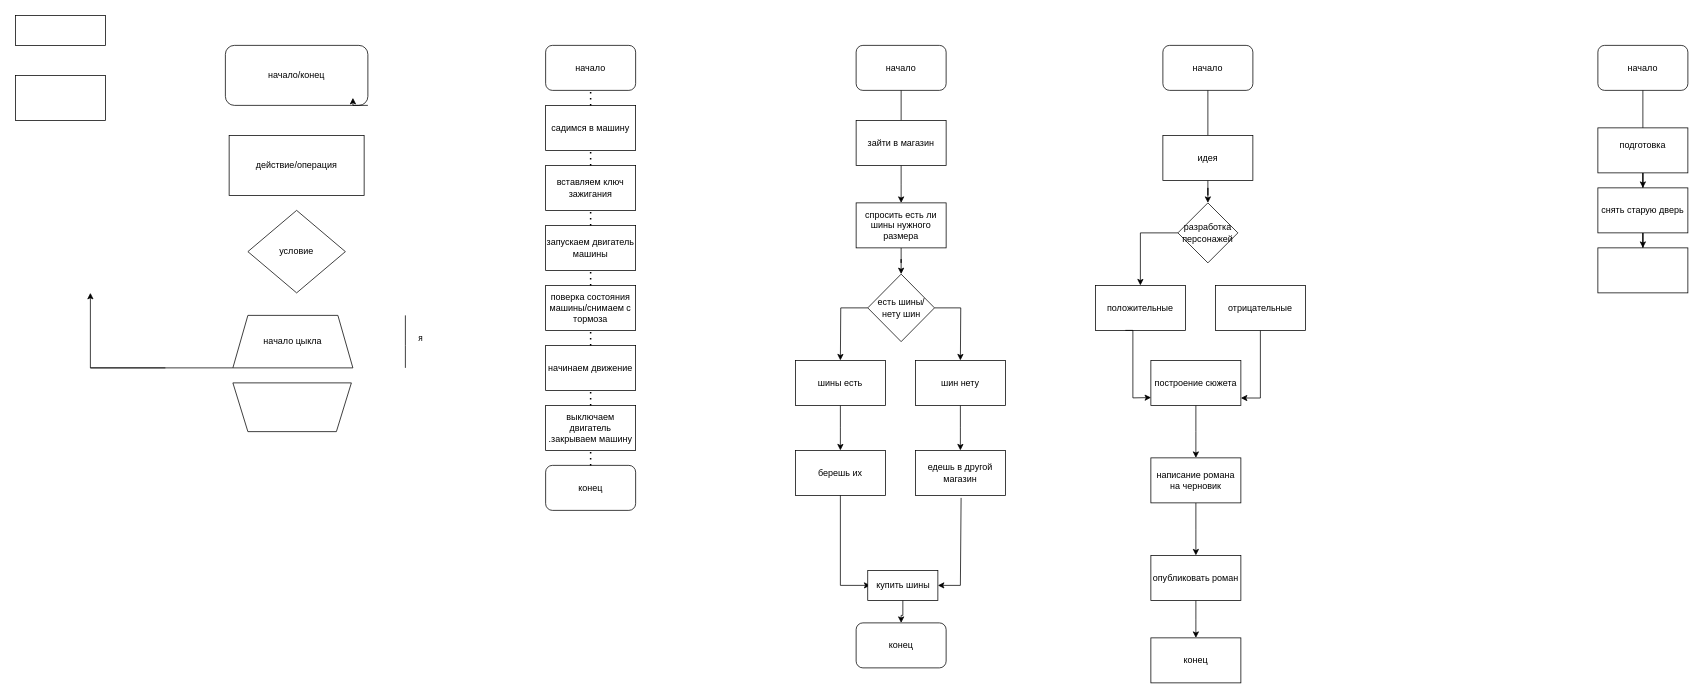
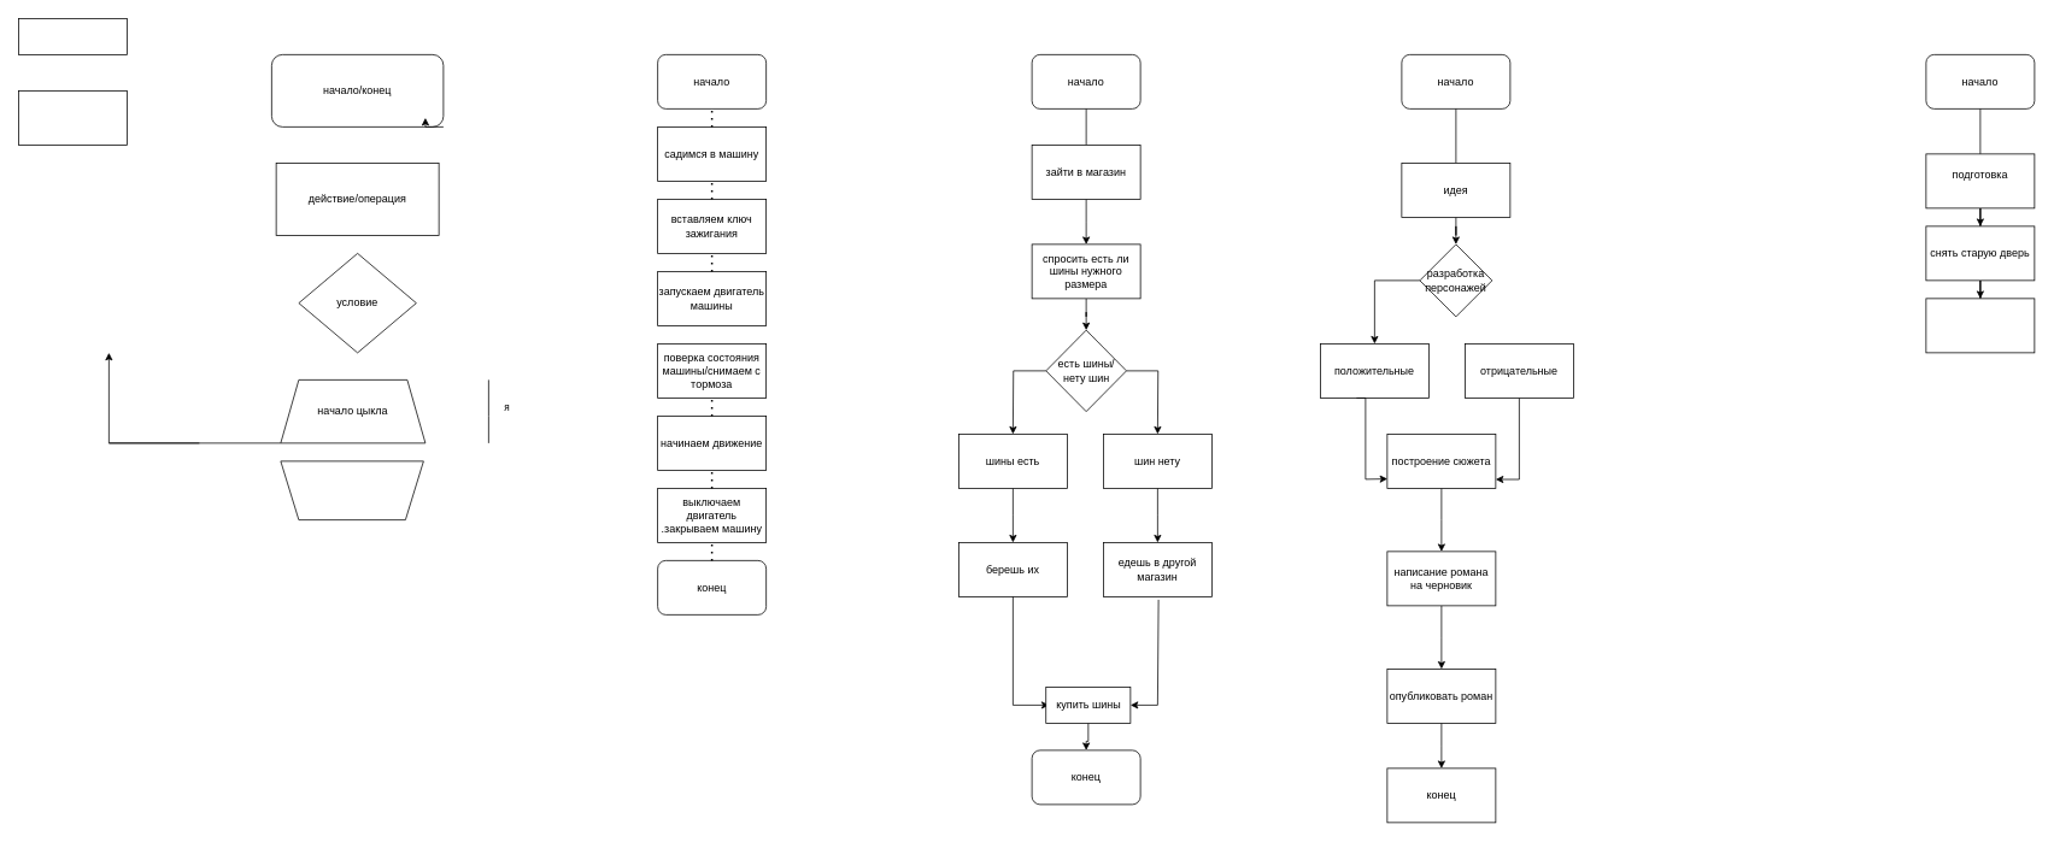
  <mxCell id="0" />
  <mxCell id="1" parent="0" />
  <mxCell id="2" value="" style="rounded=0;whiteSpace=wrap;html=1;" vertex="1" parent="1"><mxGeometry x="20" y="20" width="120" height="40" as="geometry" /></mxCell>
  <mxCell id="3" value="" style="rounded=0;whiteSpace=wrap;html=1;" vertex="1" parent="1"><mxGeometry x="20" y="100" width="120" height="60" as="geometry" /></mxCell>
  <mxCell id="4" value="начало/конец" style="rounded=1;whiteSpace=wrap;html=1;" vertex="1" parent="1"><mxGeometry x="300" y="60" width="190" height="80" as="geometry" /></mxCell>
  <mxCell id="5" value="действие/операция" style="rounded=0;whiteSpace=wrap;html=1;" vertex="1" parent="1"><mxGeometry x="305" y="180" width="180" height="80" as="geometry" /></mxCell>
  <mxCell id="6" value="условие" style="rhombus;whiteSpace=wrap;html=1;" vertex="1" parent="1"><mxGeometry x="330" y="280" width="130" height="110" as="geometry" /></mxCell>
  <mxCell id="7" style="edgeStyle=orthogonalEdgeStyle;rounded=0;orthogonalLoop=1;jettySize=auto;html=1;exitX=1;exitY=1;exitDx=0;exitDy=0;entryX=0.895;entryY=0.875;entryDx=0;entryDy=0;entryPerimeter=0;" edge="1" parent="1" source="4" target="4"><mxGeometry relative="1" as="geometry" /></mxCell>
  <mxCell id="8" value="начало цыкла" style="shape=trapezoid;perimeter=trapezoidPerimeter;whiteSpace=wrap;html=1;fixedSize=1;" vertex="1" parent="1"><mxGeometry x="310" y="420" width="160" height="70" as="geometry" /></mxCell>
  <mxCell id="9" value="" style="shape=trapezoid;perimeter=trapezoidPerimeter;whiteSpace=wrap;html=1;fixedSize=1;rotation=-180;flipV=0;flipH=1;" vertex="1" parent="1"><mxGeometry x="310" y="510" width="158" height="65" as="geometry" /></mxCell>
  <mxCell id="10" value="" style="endArrow=classic;html=1;rounded=0;" edge="1" parent="1"><mxGeometry width="50" height="50" relative="1" as="geometry"><mxPoint x="120" y="490" as="sourcePoint" /><mxPoint x="120" y="390" as="targetPoint" /><Array as="points" /></mxGeometry></mxCell>
  <mxCell id="11" value="" style="endArrow=none;html=1;rounded=0;entryX=0;entryY=1;entryDx=0;entryDy=0;" edge="1" parent="1" target="8"><mxGeometry width="50" height="50" relative="1" as="geometry"><mxPoint x="220" y="490" as="sourcePoint" /><mxPoint x="260" y="430" as="targetPoint" /><Array as="points"><mxPoint x="120" y="490" /></Array></mxGeometry></mxCell>
  <mxCell id="12" value="я" style="endArrow=none;html=1;rounded=0;" edge="1" parent="1"><mxGeometry x="0.143" y="-20" width="50" height="50" relative="1" as="geometry"><mxPoint x="540" y="490" as="sourcePoint" /><mxPoint x="540" y="420" as="targetPoint" /><Array as="points"><mxPoint x="540" y="460" /></Array><mxPoint as="offset" /></mxGeometry></mxCell>
  <mxCell id="13" value="начало" style="rounded=1;whiteSpace=wrap;html=1;" vertex="1" parent="1"><mxGeometry x="727" y="60" width="120" height="60" as="geometry" /></mxCell>
  <mxCell id="14" value="конец" style="rounded=1;whiteSpace=wrap;html=1;" vertex="1" parent="1"><mxGeometry x="727" y="620" width="120" height="60" as="geometry" /></mxCell>
  <mxCell id="15" value="садимся в машину" style="rounded=0;whiteSpace=wrap;html=1;" vertex="1" parent="1"><mxGeometry x="727" y="140" width="120" height="60" as="geometry" /></mxCell>
  <mxCell id="16" value="" style="endArrow=none;dashed=1;html=1;dashPattern=1 3;strokeWidth=2;rounded=0;" edge="1" parent="1" source="15"><mxGeometry width="50" height="50" relative="1" as="geometry"><mxPoint x="787" y="119.289" as="sourcePoint" /><mxPoint x="787" y="120" as="targetPoint" /></mxGeometry></mxCell>
  <mxCell id="17" value="вставляем ключ зажигания" style="rounded=0;whiteSpace=wrap;html=1;" vertex="1" parent="1"><mxGeometry x="727" y="220" width="120" height="60" as="geometry" /></mxCell>
  <mxCell id="18" value="запускаем двигатель машины" style="rounded=0;whiteSpace=wrap;html=1;" vertex="1" parent="1"><mxGeometry x="727" y="300" width="120" height="60" as="geometry" /></mxCell>
  <mxCell id="19" value="" style="endArrow=none;dashed=1;html=1;dashPattern=1 3;strokeWidth=2;rounded=0;entryX=0.5;entryY=1;entryDx=0;entryDy=0;" edge="1" parent="1" target="15"><mxGeometry width="50" height="50" relative="1" as="geometry"><mxPoint x="787" y="220" as="sourcePoint" /><mxPoint x="810" y="190" as="targetPoint" /></mxGeometry></mxCell>
  <mxCell id="20" value="поверка состояния машины/снимаем с тормоза" style="rounded=0;whiteSpace=wrap;html=1;" vertex="1" parent="1"><mxGeometry x="727" y="380" width="120" height="60" as="geometry" /></mxCell>
  <mxCell id="21" value="" style="endArrow=none;dashed=1;html=1;dashPattern=1 3;strokeWidth=2;rounded=0;entryX=0.5;entryY=1;entryDx=0;entryDy=0;exitX=0.5;exitY=0;exitDx=0;exitDy=0;" edge="1" parent="1" source="18" target="17"><mxGeometry width="50" height="50" relative="1" as="geometry"><mxPoint x="770" y="330" as="sourcePoint" /><mxPoint x="820" y="280" as="targetPoint" /></mxGeometry></mxCell>
- <mxCell id="22" value="" style="endArrow=none;dashed=1;html=1;dashPattern=1 3;strokeWidth=2;rounded=0;entryX=0.5;entryY=1;entryDx=0;entryDy=0;exitX=0.5;exitY=0;exitDx=0;exitDy=0;" edge="1" parent="1" source="20" target="18"><mxGeometry width="50" height="50" relative="1" as="geometry"><mxPoint x="770" y="410" as="sourcePoint" /><mxPoint x="820" y="360" as="targetPoint" /></mxGeometry></mxCell>
  <mxCell id="23" value="начинаем движение" style="rounded=0;whiteSpace=wrap;html=1;" vertex="1" parent="1"><mxGeometry x="727" y="460" width="120" height="60" as="geometry" /></mxCell>
  <mxCell id="24" value="" style="endArrow=none;dashed=1;html=1;dashPattern=1 3;strokeWidth=2;rounded=0;entryX=0.5;entryY=1;entryDx=0;entryDy=0;exitX=0.5;exitY=0;exitDx=0;exitDy=0;" edge="1" parent="1" source="23" target="20"><mxGeometry width="50" height="50" relative="1" as="geometry"><mxPoint x="770" y="480" as="sourcePoint" /><mxPoint x="820" y="430" as="targetPoint" /></mxGeometry></mxCell>
  <mxCell id="25" value="выключаем двигатель .закрываем машину" style="rounded=0;whiteSpace=wrap;html=1;" vertex="1" parent="1"><mxGeometry x="727" y="540" width="120" height="60" as="geometry" /></mxCell>
  <mxCell id="26" value="" style="endArrow=none;dashed=1;html=1;dashPattern=1 3;strokeWidth=2;rounded=0;entryX=0.5;entryY=1;entryDx=0;entryDy=0;exitX=0.5;exitY=0;exitDx=0;exitDy=0;" edge="1" parent="1" source="25" target="23"><mxGeometry width="50" height="50" relative="1" as="geometry"><mxPoint x="760" y="560" as="sourcePoint" /><mxPoint x="810" y="510" as="targetPoint" /></mxGeometry></mxCell>
  <mxCell id="27" value="" style="endArrow=none;dashed=1;html=1;dashPattern=1 3;strokeWidth=2;rounded=0;entryX=0.5;entryY=1;entryDx=0;entryDy=0;exitX=0.5;exitY=0;exitDx=0;exitDy=0;" edge="1" parent="1" source="14" target="25"><mxGeometry width="50" height="50" relative="1" as="geometry"><mxPoint x="770" y="650" as="sourcePoint" /><mxPoint x="820" y="600" as="targetPoint" /></mxGeometry></mxCell>
  <mxCell id="28" value="начало" style="rounded=1;whiteSpace=wrap;html=1;" vertex="1" parent="1"><mxGeometry x="1141" y="60" width="120" height="60" as="geometry" /></mxCell>
  <mxCell id="29" value="" style="endArrow=none;html=1;rounded=0;entryX=0.5;entryY=1;entryDx=0;entryDy=0;" edge="1" parent="1" target="28"><mxGeometry width="50" height="50" relative="1" as="geometry"><mxPoint x="1201" y="160" as="sourcePoint" /><mxPoint x="1201" y="140" as="targetPoint" /></mxGeometry></mxCell>
  <mxCell id="30" style="edgeStyle=orthogonalEdgeStyle;rounded=0;orthogonalLoop=1;jettySize=auto;html=1;" edge="1" parent="1" source="31"><mxGeometry relative="1" as="geometry"><mxPoint x="1201" y="270" as="targetPoint" /></mxGeometry></mxCell>
  <mxCell id="31" value="зайти в магазин" style="rounded=0;whiteSpace=wrap;html=1;" vertex="1" parent="1"><mxGeometry x="1141" y="160" width="120" height="60" as="geometry" /></mxCell>
  <mxCell id="32" style="edgeStyle=orthogonalEdgeStyle;rounded=0;orthogonalLoop=1;jettySize=auto;html=1;entryX=0.5;entryY=0;entryDx=0;entryDy=0;" edge="1" parent="1" source="33" target="36"><mxGeometry relative="1" as="geometry" /></mxCell>
  <mxCell id="33" value="спросить есть ли шины нужного размера" style="rounded=0;whiteSpace=wrap;html=1;" vertex="1" parent="1"><mxGeometry x="1141" y="270" width="120" height="60" as="geometry" /></mxCell>
  <mxCell id="34" style="edgeStyle=orthogonalEdgeStyle;rounded=0;orthogonalLoop=1;jettySize=auto;html=1;" edge="1" parent="1" source="36"><mxGeometry relative="1" as="geometry"><mxPoint x="1280" y="480" as="targetPoint" /></mxGeometry></mxCell>
  <mxCell id="35" style="edgeStyle=orthogonalEdgeStyle;rounded=0;orthogonalLoop=1;jettySize=auto;html=1;" edge="1" parent="1" source="36"><mxGeometry relative="1" as="geometry"><mxPoint x="1120" y="480" as="targetPoint" /></mxGeometry></mxCell>
  <mxCell id="36" value="есть шины/нету шин" style="rhombus;whiteSpace=wrap;html=1;" vertex="1" parent="1"><mxGeometry x="1156.5" y="365" width="89" height="90" as="geometry" /></mxCell>
  <mxCell id="37" style="edgeStyle=orthogonalEdgeStyle;rounded=0;orthogonalLoop=1;jettySize=auto;html=1;" edge="1" parent="1" source="38"><mxGeometry relative="1" as="geometry"><mxPoint x="1120" y="600" as="targetPoint" /></mxGeometry></mxCell>
  <mxCell id="38" value="шины есть" style="rounded=0;whiteSpace=wrap;html=1;" vertex="1" parent="1"><mxGeometry x="1060" y="480" width="120" height="60" as="geometry" /></mxCell>
  <mxCell id="39" style="edgeStyle=orthogonalEdgeStyle;rounded=0;orthogonalLoop=1;jettySize=auto;html=1;" edge="1" parent="1" source="40"><mxGeometry relative="1" as="geometry"><mxPoint x="1280" y="600" as="targetPoint" /></mxGeometry></mxCell>
  <mxCell id="40" value="шин нету" style="rounded=0;whiteSpace=wrap;html=1;" vertex="1" parent="1"><mxGeometry x="1220" y="480" width="120" height="60" as="geometry" /></mxCell>
  <mxCell id="41" value="берешь их" style="rounded=0;whiteSpace=wrap;html=1;" vertex="1" parent="1"><mxGeometry x="1060" y="600" width="120" height="60" as="geometry" /></mxCell>
  <mxCell id="42" value="едешь в другой магазин" style="rounded=0;whiteSpace=wrap;html=1;" vertex="1" parent="1"><mxGeometry x="1220" y="600" width="120" height="60" as="geometry" /></mxCell>
  <mxCell id="43" value="" style="endArrow=classic;html=1;rounded=0;exitX=0.5;exitY=1;exitDx=0;exitDy=0;" edge="1" parent="1" source="41"><mxGeometry width="50" height="50" relative="1" as="geometry"><mxPoint x="1170" y="740" as="sourcePoint" /><mxPoint x="1160" y="780" as="targetPoint" /><Array as="points"><mxPoint x="1120" y="780" /></Array></mxGeometry></mxCell>
  <mxCell id="44" value="" style="endArrow=classic;html=1;rounded=0;exitX=0.508;exitY=1.056;exitDx=0;exitDy=0;exitPerimeter=0;" edge="1" parent="1" source="42"><mxGeometry width="50" height="50" relative="1" as="geometry"><mxPoint x="1270" y="730" as="sourcePoint" /><mxPoint x="1250" y="780" as="targetPoint" /><Array as="points"><mxPoint x="1280" y="780" /></Array></mxGeometry></mxCell>
  <mxCell id="45" style="edgeStyle=orthogonalEdgeStyle;rounded=0;orthogonalLoop=1;jettySize=auto;html=1;entryX=0.5;entryY=0;entryDx=0;entryDy=0;" edge="1" parent="1" source="46" target="47"><mxGeometry relative="1" as="geometry" /></mxCell>
  <mxCell id="46" value="купить шины" style="rounded=0;whiteSpace=wrap;html=1;" vertex="1" parent="1"><mxGeometry x="1156.5" y="760" width="93.5" height="40" as="geometry" /></mxCell>
  <mxCell id="47" value="конец" style="rounded=1;whiteSpace=wrap;html=1;" vertex="1" parent="1"><mxGeometry x="1141" y="830" width="120" height="60" as="geometry" /></mxCell>
  <mxCell id="48" value="начало" style="rounded=1;whiteSpace=wrap;html=1;" vertex="1" parent="1"><mxGeometry x="1550" y="60" width="120" height="60" as="geometry" /></mxCell>
  <mxCell id="49" value="" style="endArrow=none;html=1;rounded=0;" edge="1" parent="1"><mxGeometry width="50" height="50" relative="1" as="geometry"><mxPoint x="1610" y="180" as="sourcePoint" /><mxPoint x="1610" y="120" as="targetPoint" /></mxGeometry></mxCell>
  <mxCell id="50" style="edgeStyle=orthogonalEdgeStyle;rounded=0;orthogonalLoop=1;jettySize=auto;html=1;entryX=0.5;entryY=0;entryDx=0;entryDy=0;" edge="1" parent="1" source="51" target="54"><mxGeometry relative="1" as="geometry" /></mxCell>
  <mxCell id="51" value="идея" style="rounded=0;whiteSpace=wrap;html=1;" vertex="1" parent="1"><mxGeometry x="1550" y="180" width="120" height="60" as="geometry" /></mxCell>
  <mxCell id="52" style="edgeStyle=orthogonalEdgeStyle;rounded=0;orthogonalLoop=1;jettySize=auto;html=1;" edge="1" parent="1" source="53"><mxGeometry relative="1" as="geometry"><mxPoint x="1594" y="610" as="targetPoint" /></mxGeometry></mxCell>
  <mxCell id="53" value="построение сюжета" style="rounded=0;whiteSpace=wrap;html=1;" vertex="1" parent="1"><mxGeometry x="1534" y="480" width="120" height="60" as="geometry" /></mxCell>
  <mxCell id="54" value="разработка персонажей" style="rhombus;whiteSpace=wrap;html=1;" vertex="1" parent="1"><mxGeometry x="1570" y="270" width="80" height="80" as="geometry" /></mxCell>
  <mxCell id="55" value="положительные" style="rounded=0;whiteSpace=wrap;html=1;" vertex="1" parent="1"><mxGeometry x="1460" y="380" width="120" height="60" as="geometry" /></mxCell>
  <mxCell id="56" style="edgeStyle=orthogonalEdgeStyle;rounded=0;orthogonalLoop=1;jettySize=auto;html=1;entryX=1;entryY=0.836;entryDx=0;entryDy=0;entryPerimeter=0;" edge="1" parent="1" source="57" target="53"><mxGeometry relative="1" as="geometry"><mxPoint x="1660" y="530" as="targetPoint" /><Array as="points"><mxPoint x="1680" y="530" /></Array></mxGeometry></mxCell>
  <mxCell id="57" value="отрицательные" style="rounded=0;whiteSpace=wrap;html=1;" vertex="1" parent="1"><mxGeometry x="1620" y="380" width="120" height="60" as="geometry" /></mxCell>
  <mxCell id="58" style="edgeStyle=orthogonalEdgeStyle;rounded=0;orthogonalLoop=1;jettySize=auto;html=1;" edge="1" parent="1" source="59"><mxGeometry relative="1" as="geometry"><mxPoint x="1594" y="740" as="targetPoint" /></mxGeometry></mxCell>
  <mxCell id="59" value="написание романа на черновик" style="rounded=0;whiteSpace=wrap;html=1;" vertex="1" parent="1"><mxGeometry x="1534" y="610" width="120" height="60" as="geometry" /></mxCell>
  <mxCell id="60" style="edgeStyle=orthogonalEdgeStyle;rounded=0;orthogonalLoop=1;jettySize=auto;html=1;" edge="1" parent="1" source="61"><mxGeometry relative="1" as="geometry"><mxPoint x="1594" y="850" as="targetPoint" /></mxGeometry></mxCell>
  <mxCell id="61" value="опубликовать роман" style="rounded=0;whiteSpace=wrap;html=1;" vertex="1" parent="1"><mxGeometry x="1534" y="740" width="120" height="60" as="geometry" /></mxCell>
  <mxCell id="62" value="конец" style="rounded=0;whiteSpace=wrap;html=1;" vertex="1" parent="1"><mxGeometry x="1534" y="850" width="120" height="60" as="geometry" /></mxCell>
  <mxCell id="63" value="" style="endArrow=classic;html=1;rounded=0;entryX=0.5;entryY=0;entryDx=0;entryDy=0;exitX=0;exitY=0.5;exitDx=0;exitDy=0;" edge="1" parent="1" source="54" target="55"><mxGeometry width="50" height="50" relative="1" as="geometry"><mxPoint x="1510" y="300" as="sourcePoint" /><mxPoint x="1550" y="300" as="targetPoint" /><Array as="points"><mxPoint x="1520" y="310" /></Array></mxGeometry></mxCell>
  <mxCell id="64" value="" style="endArrow=classic;html=1;rounded=0;entryX=0.002;entryY=0.827;entryDx=0;entryDy=0;exitX=0.333;exitY=1;exitDx=0;exitDy=0;exitPerimeter=0;entryPerimeter=0;" edge="1" parent="1" source="55" target="53"><mxGeometry width="50" height="50" relative="1" as="geometry"><mxPoint x="1460" y="510" as="sourcePoint" /><mxPoint x="1510" y="460" as="targetPoint" /><Array as="points"><mxPoint x="1510" y="440" /><mxPoint x="1510" y="530" /></Array></mxGeometry></mxCell>
  <mxCell id="65" value="начало" style="rounded=1;whiteSpace=wrap;html=1;" vertex="1" parent="1"><mxGeometry x="2130" y="60" width="120" height="60" as="geometry" /></mxCell>
  <mxCell id="66" value="" style="endArrow=none;html=1;rounded=0;" edge="1" parent="1"><mxGeometry width="50" height="50" relative="1" as="geometry"><mxPoint x="2190" y="170" as="sourcePoint" /><mxPoint x="2190" y="120" as="targetPoint" /></mxGeometry></mxCell>
  <mxCell id="67" style="edgeStyle=orthogonalEdgeStyle;rounded=0;orthogonalLoop=1;jettySize=auto;html=1;entryX=0.5;entryY=0;entryDx=0;entryDy=0;" edge="1" parent="1" source="68" target="70"><mxGeometry relative="1" as="geometry" /></mxCell>
  <mxCell id="68" value="подготовка&lt;div&gt;&lt;br&gt;&lt;/div&gt;" style="rounded=0;whiteSpace=wrap;html=1;" vertex="1" parent="1"><mxGeometry x="2130" y="170" width="120" height="60" as="geometry" /></mxCell>
  <mxCell id="69" style="edgeStyle=orthogonalEdgeStyle;rounded=0;orthogonalLoop=1;jettySize=auto;html=1;entryX=0.5;entryY=0;entryDx=0;entryDy=0;" edge="1" parent="1" source="70" target="71"><mxGeometry relative="1" as="geometry" /></mxCell>
  <mxCell id="70" value="снять старую дверь" style="rounded=0;whiteSpace=wrap;html=1;" vertex="1" parent="1"><mxGeometry x="2130" y="250" width="120" height="60" as="geometry" /></mxCell>
  <mxCell id="71" value="" style="rounded=0;whiteSpace=wrap;html=1;" vertex="1" parent="1"><mxGeometry x="2130" y="330" width="120" height="60" as="geometry" /></mxCell>
